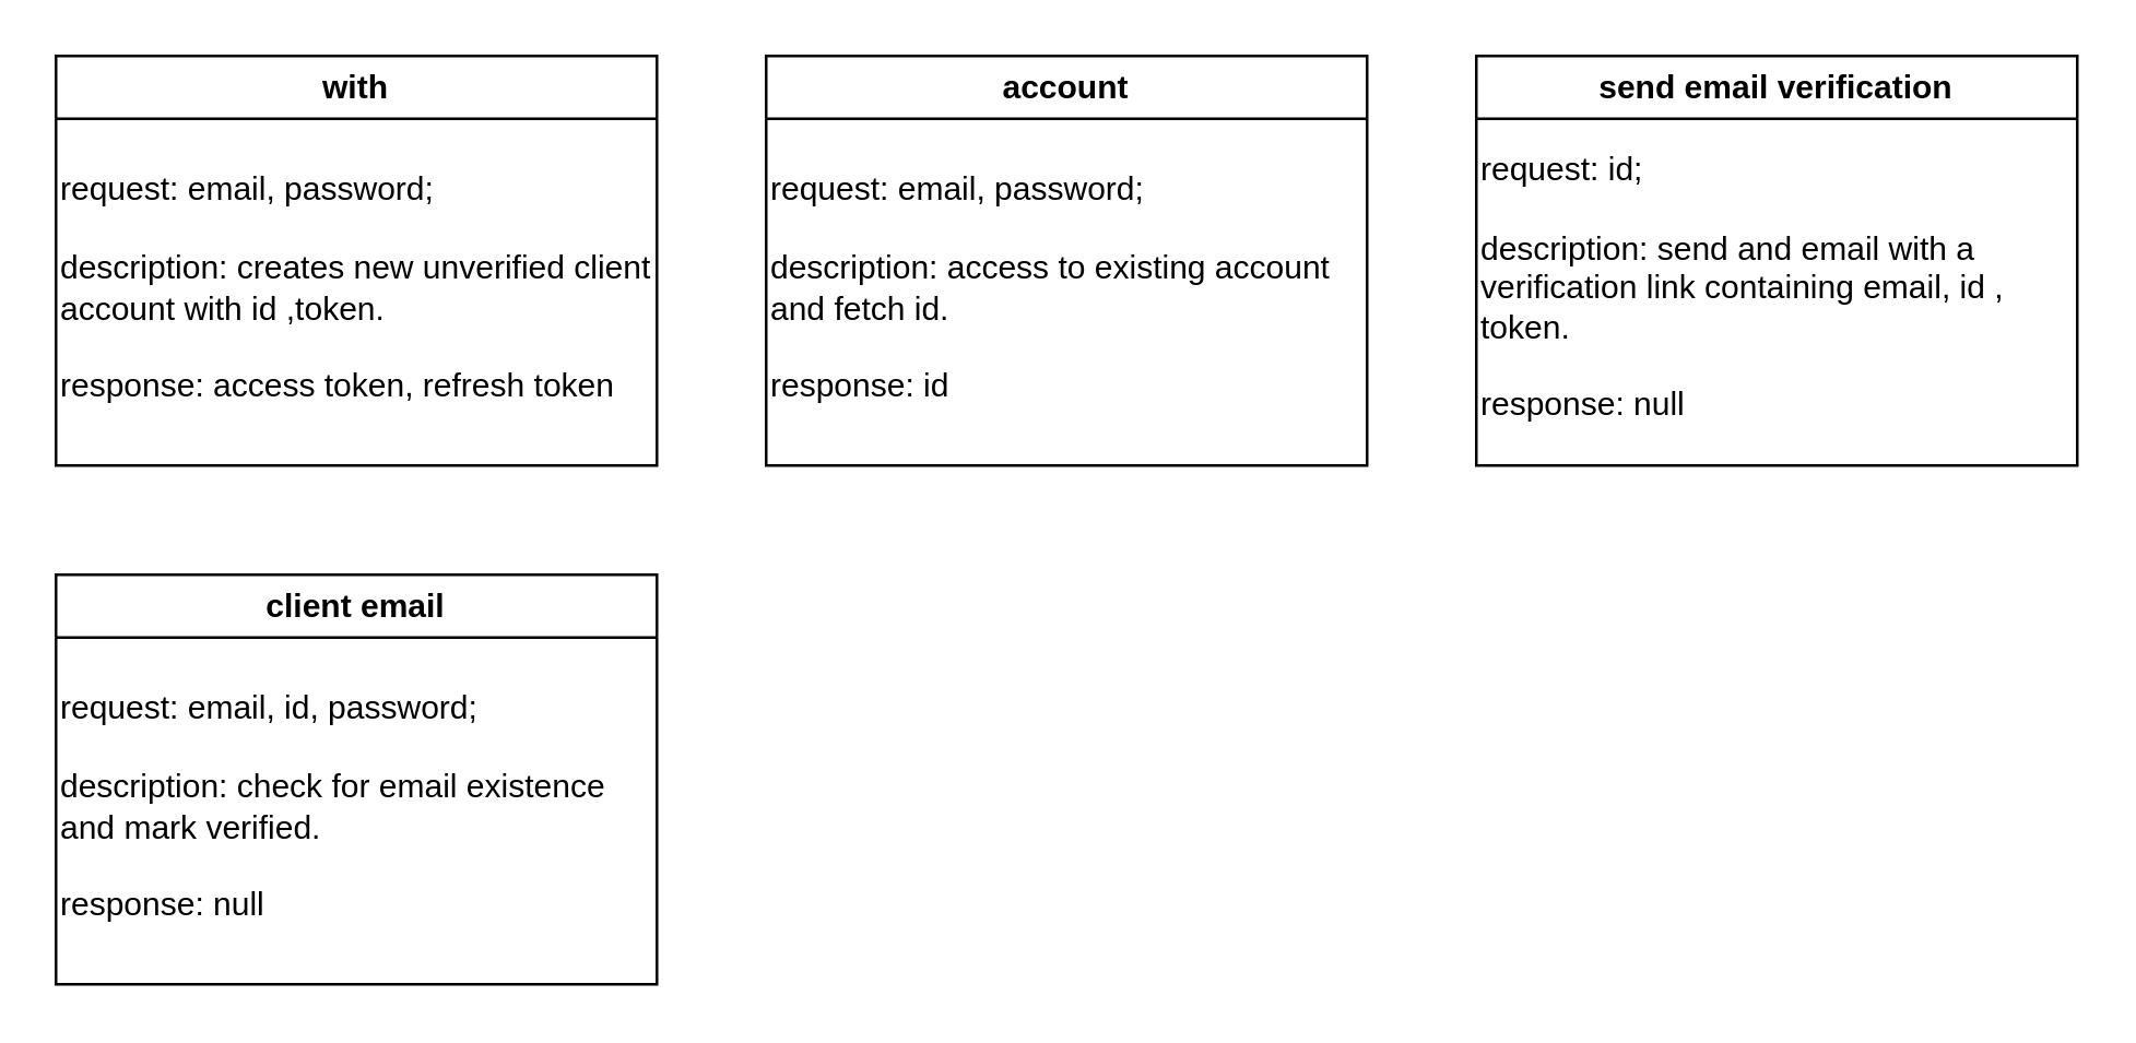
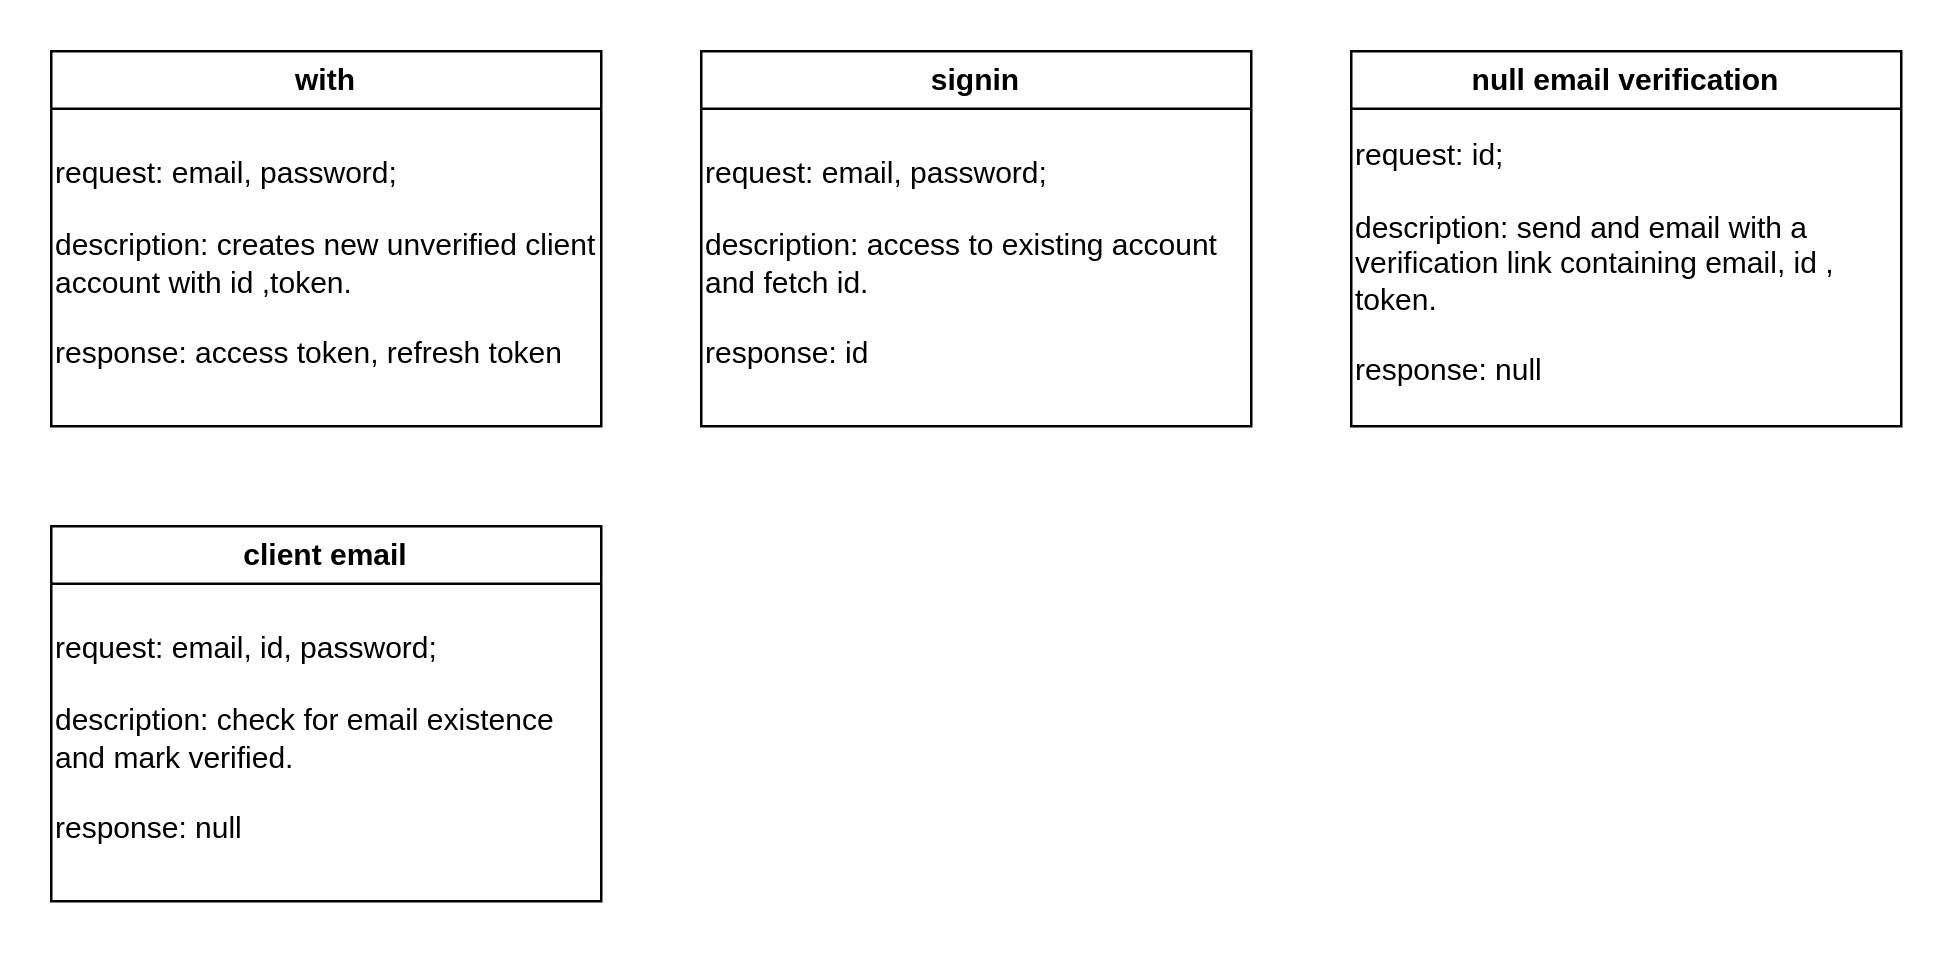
  <mxCell id="0" />
  <mxCell id="1" parent="0" />
  <mxCell id="2" value="with" style="swimlane;whiteSpace=wrap;html=1;startSize=23;" parent="1" vertex="1"><mxGeometry x="20" y="20" width="220" height="150" as="geometry"><mxRectangle x="60" y="50" width="140" height="30" as="alternateBounds" /></mxGeometry></mxCell>
  <mxCell id="3" value="request: email, password;&lt;br&gt;&lt;div style=&quot;&quot;&gt;&lt;span style=&quot;font-size: 12px;&quot;&gt;&lt;br&gt;&lt;/span&gt;&lt;/div&gt;&lt;div style=&quot;&quot;&gt;&lt;span style=&quot;font-size: 12px;&quot;&gt;description: creates new unverified client&lt;/span&gt;&lt;/div&gt;&lt;div style=&quot;&quot;&gt;&lt;span style=&quot;font-size: 12px;&quot;&gt;account with id ,token.&lt;/span&gt;&lt;/div&gt;&lt;div style=&quot;&quot;&gt;&lt;span style=&quot;font-size: 12px;&quot;&gt;&lt;br&gt;&lt;/span&gt;&lt;/div&gt;&lt;div style=&quot;&quot;&gt;&lt;span style=&quot;font-size: 12px;&quot;&gt;response: access token, refresh token&lt;/span&gt;&lt;/div&gt;" style="text;html=1;strokeColor=none;fillColor=none;align=left;verticalAlign=middle;whiteSpace=wrap;rounded=0;" parent="2" vertex="1"><mxGeometry y="30" width="220" height="110" as="geometry" /></mxCell>
- <mxCell id="4" value="account" style="swimlane;whiteSpace=wrap;html=1;startSize=23;" parent="1" vertex="1"><mxGeometry x="280" y="20" width="220" height="150" as="geometry"><mxRectangle x="60" y="50" width="140" height="30" as="alternateBounds" /></mxGeometry></mxCell>
+ <mxCell id="4" value="signin" style="swimlane;whiteSpace=wrap;html=1;startSize=23;" parent="1" vertex="1"><mxGeometry x="280" y="20" width="220" height="150" as="geometry"><mxRectangle x="60" y="50" width="140" height="30" as="alternateBounds" /></mxGeometry></mxCell>
  <mxCell id="5" value="request: email, password;&lt;br&gt;&lt;div style=&quot;&quot;&gt;&lt;span style=&quot;font-size: 12px;&quot;&gt;&lt;br&gt;&lt;/span&gt;&lt;/div&gt;&lt;div style=&quot;&quot;&gt;&lt;span style=&quot;font-size: 12px;&quot;&gt;description: access to existing account and fetch id.&lt;/span&gt;&lt;/div&gt;&lt;div style=&quot;&quot;&gt;&lt;span style=&quot;font-size: 12px;&quot;&gt;&lt;br&gt;&lt;/span&gt;&lt;/div&gt;&lt;div style=&quot;&quot;&gt;&lt;span style=&quot;font-size: 12px;&quot;&gt;response: id&lt;/span&gt;&lt;/div&gt;" style="text;html=1;strokeColor=none;fillColor=none;align=left;verticalAlign=middle;whiteSpace=wrap;rounded=0;" parent="4" vertex="1"><mxGeometry y="30" width="220" height="110" as="geometry" /></mxCell>
- <mxCell id="6" value="send email verification" style="swimlane;whiteSpace=wrap;html=1;startSize=23;" parent="1" vertex="1"><mxGeometry x="540" y="20" width="220" height="150" as="geometry"><mxRectangle x="60" y="50" width="140" height="30" as="alternateBounds" /></mxGeometry></mxCell>
+ <mxCell id="6" value="null email verification" style="swimlane;whiteSpace=wrap;html=1;startSize=23;" parent="1" vertex="1"><mxGeometry x="540" y="20" width="220" height="150" as="geometry"><mxRectangle x="60" y="50" width="140" height="30" as="alternateBounds" /></mxGeometry></mxCell>
  <mxCell id="7" value="request: id;&lt;br&gt;&lt;div style=&quot;&quot;&gt;&lt;span style=&quot;font-size: 12px;&quot;&gt;&lt;br&gt;&lt;/span&gt;&lt;/div&gt;&lt;div style=&quot;&quot;&gt;&lt;span style=&quot;font-size: 12px;&quot;&gt;description: send and email with a verification link containing email, id , token.&lt;/span&gt;&lt;/div&gt;&lt;div style=&quot;&quot;&gt;&lt;span style=&quot;font-size: 12px;&quot;&gt;&lt;br&gt;&lt;/span&gt;&lt;/div&gt;&lt;div style=&quot;&quot;&gt;&lt;span style=&quot;font-size: 12px;&quot;&gt;response: null&lt;/span&gt;&lt;/div&gt;" style="text;html=1;strokeColor=none;fillColor=none;align=left;verticalAlign=middle;whiteSpace=wrap;rounded=0;" parent="6" vertex="1"><mxGeometry y="30" width="220" height="110" as="geometry" /></mxCell>
  <mxCell id="8" value="client email" style="swimlane;whiteSpace=wrap;html=1;startSize=23;" parent="1" vertex="1"><mxGeometry x="20" y="210" width="220" height="150" as="geometry"><mxRectangle x="60" y="50" width="140" height="30" as="alternateBounds" /></mxGeometry></mxCell>
  <mxCell id="9" value="request: email, id, password;&lt;br&gt;&lt;div style=&quot;&quot;&gt;&lt;span style=&quot;font-size: 12px;&quot;&gt;&lt;br&gt;&lt;/span&gt;&lt;/div&gt;&lt;div style=&quot;&quot;&gt;&lt;span style=&quot;font-size: 12px;&quot;&gt;description: check for email existence and mark verified.&lt;/span&gt;&lt;/div&gt;&lt;div style=&quot;&quot;&gt;&lt;span style=&quot;font-size: 12px;&quot;&gt;&lt;br&gt;&lt;/span&gt;&lt;/div&gt;&lt;div style=&quot;&quot;&gt;&lt;span style=&quot;font-size: 12px;&quot;&gt;response: null&lt;/span&gt;&lt;/div&gt;" style="text;html=1;strokeColor=none;fillColor=none;align=left;verticalAlign=middle;whiteSpace=wrap;rounded=0;" parent="8" vertex="1"><mxGeometry y="30" width="220" height="110" as="geometry" /></mxCell>
